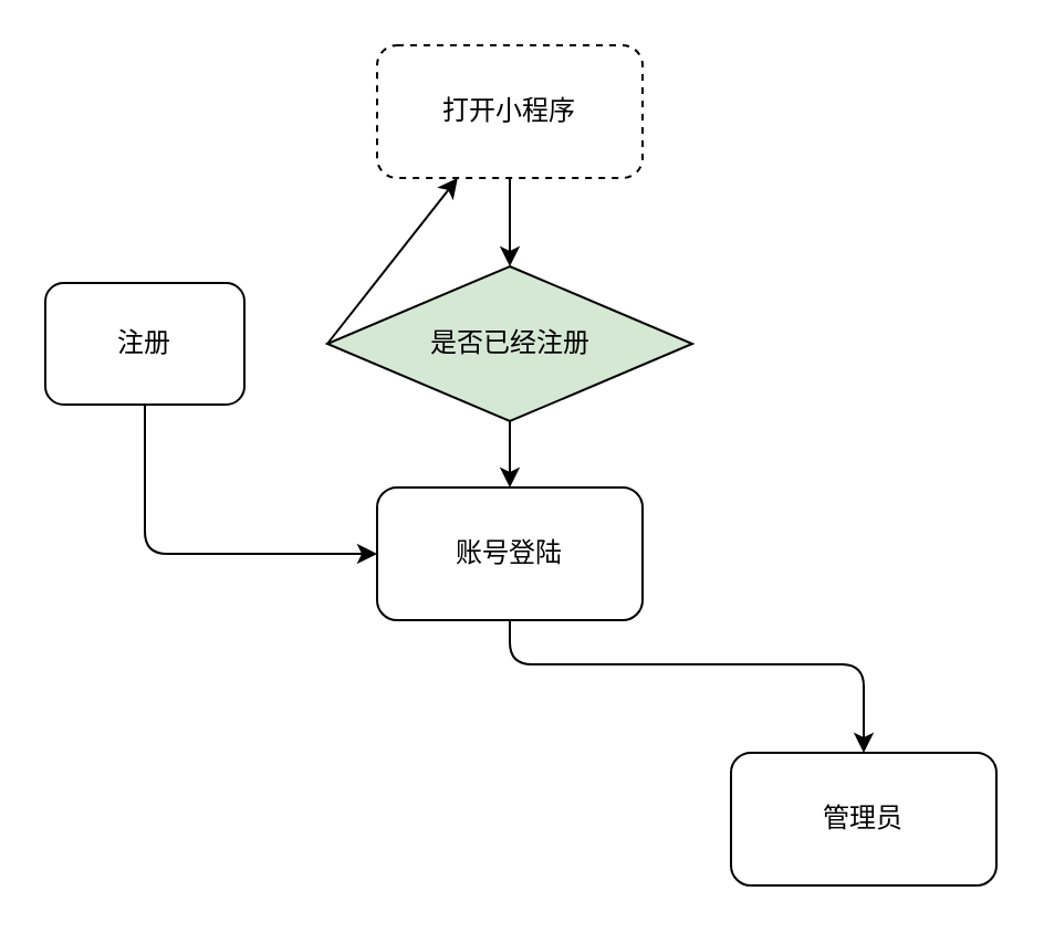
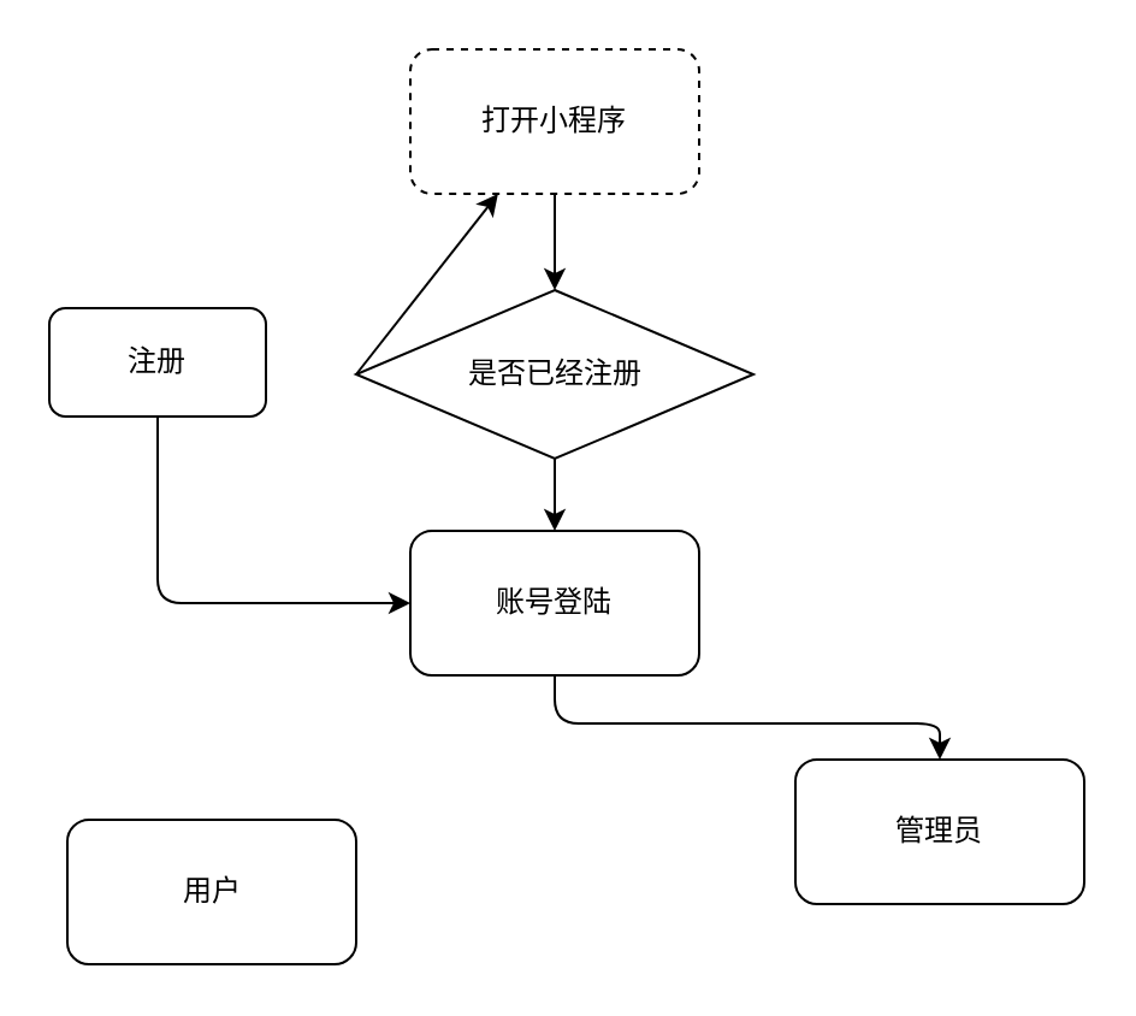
  <mxCell id="0" />
  <mxCell id="1" parent="0" />
  <mxCell id="2" value="打开小程序" style="rounded=1;whiteSpace=wrap;html=1;dashed=1;" vertex="1" parent="1"><mxGeometry x="170" y="20" width="120" height="60" as="geometry" /></mxCell>
- <mxCell id="3" value="是否已经注册" style="rhombus;whiteSpace=wrap;html=1;fillColor=#d5e8d4;" vertex="1" parent="1"><mxGeometry x="147.5" y="120" width="165" height="70" as="geometry" /></mxCell>
- <mxCell id="4" value="注册" style="rounded=1;whiteSpace=wrap;html=1;" vertex="1" parent="1"><mxGeometry x="20" y="127.5" width="90" height="55" as="geometry" /></mxCell>
+ <mxCell id="3" value="是否已经注册" style="rhombus;whiteSpace=wrap;html=1;" vertex="1" parent="1"><mxGeometry x="147.5" y="120" width="165" height="70" as="geometry" /></mxCell>
+ <mxCell id="4" value="注册" style="rounded=1;whiteSpace=wrap;html=1;" vertex="1" parent="1"><mxGeometry x="20" y="127.5" width="90" height="45" as="geometry" /></mxCell>
  <mxCell id="5" value="" style="endArrow=classic;html=1;exitX=0.5;exitY=1;exitDx=0;exitDy=0;" edge="1" parent="1" source="2"><mxGeometry width="50" height="50" relative="1" as="geometry"><mxPoint x="220" y="240" as="sourcePoint" /><mxPoint x="230" y="120" as="targetPoint" /></mxGeometry></mxCell>
  <mxCell id="6" value="" style="endArrow=classic;html=1;exitX=0;exitY=0.5;exitDx=0;exitDy=0;" edge="1" parent="1" source="3" target="2"><mxGeometry width="50" height="50" relative="1" as="geometry"><mxPoint x="80" y="180" as="sourcePoint" /><mxPoint x="130" y="130" as="targetPoint" /></mxGeometry></mxCell>
  <mxCell id="7" value="账号登陆" style="rounded=1;whiteSpace=wrap;html=1;" vertex="1" parent="1"><mxGeometry x="170" y="220" width="120" height="60" as="geometry" /></mxCell>
  <mxCell id="8" value="" style="endArrow=classic;html=1;exitX=0.5;exitY=1;exitDx=0;exitDy=0;entryX=0;entryY=0.5;entryDx=0;entryDy=0;" edge="1" parent="1" source="4" target="7"><mxGeometry width="50" height="50" relative="1" as="geometry"><mxPoint x="130" y="250" as="sourcePoint" /><mxPoint x="180" y="200" as="targetPoint" /><Array as="points"><mxPoint x="65" y="250" /></Array></mxGeometry></mxCell>
  <mxCell id="9" value="" style="endArrow=classic;html=1;exitX=0.5;exitY=1;exitDx=0;exitDy=0;" edge="1" parent="1" source="3" target="7"><mxGeometry width="50" height="50" relative="1" as="geometry"><mxPoint x="130" y="250" as="sourcePoint" /><mxPoint x="180" y="200" as="targetPoint" /></mxGeometry></mxCell>
- <mxCell id="11" value="管理员" style="rounded=1;whiteSpace=wrap;html=1;" vertex="1" parent="1"><mxGeometry x="330" y="340" width="120" height="60" as="geometry" /></mxCell>
+ <mxCell id="10" value="用户" style="rounded=1;whiteSpace=wrap;html=1;" vertex="1" parent="1"><mxGeometry x="27.5" y="340" width="120" height="60" as="geometry" /></mxCell>
+ <mxCell id="11" value="管理员" style="rounded=1;whiteSpace=wrap;html=1;" vertex="1" parent="1"><mxGeometry x="330" y="315" width="120" height="60" as="geometry" /></mxCell>
  <mxCell id="12" value="" style="endArrow=classic;html=1;entryX=0.5;entryY=0;entryDx=0;entryDy=0;" edge="1" parent="1" target="11"><mxGeometry width="50" height="50" relative="1" as="geometry"><mxPoint x="230" y="280" as="sourcePoint" /><mxPoint x="44.84" y="351.08" as="targetPoint" /><Array as="points"><mxPoint x="230" y="300" /><mxPoint x="390" y="300" /></Array></mxGeometry></mxCell>
